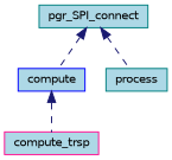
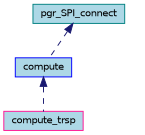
  digraph {
    rankdir=TB
    node [color=teal fillcolor=lightblue fontname=Helvetica fontsize=10 shape=record style=filled]
    edge [color=midnightblue dir=back fontname=Helvetica fontsize=10 labelfontname=Helvetica labelfontsize=10 style=dashed]
    n1 [fontcolor=black height=0.2 label=pgr_SPI_connect width=0.4]
    n2 [color=blue height=0.2 label=compute width=0.4]
-   n3 [height=0.2 label=process width=0.4]
    n4 [color=deeppink height=0.2 label=compute_trsp width=0.4]
    n1 -> n2
-   n1 -> n3
    n2 -> n4
  }
